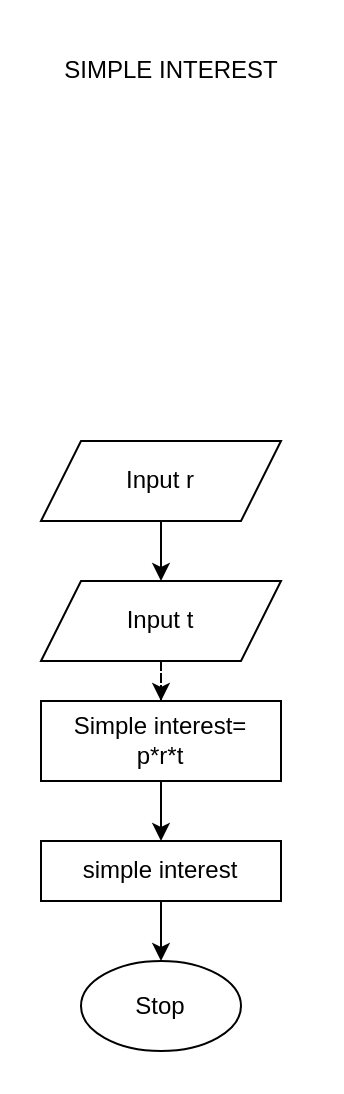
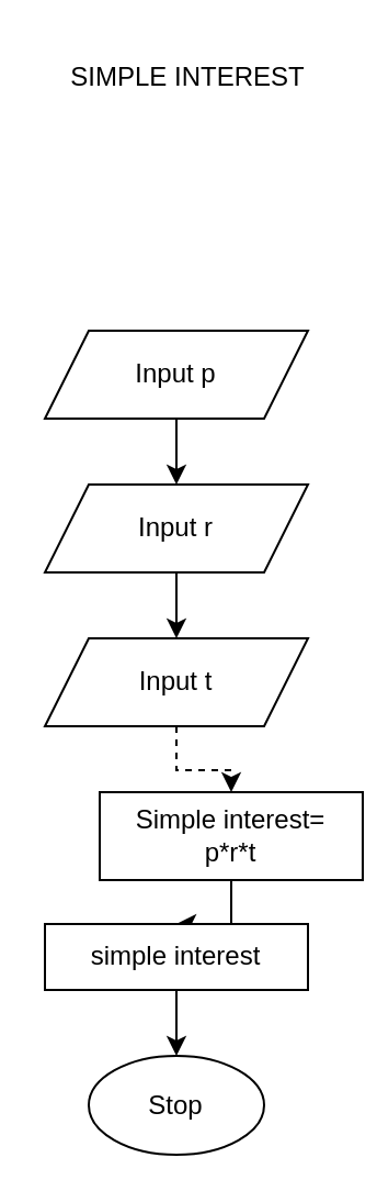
  <mxCell id="0" />
  <mxCell id="1" parent="0" />
+ <mxCell id="2" value="" style="edgeStyle=orthogonalEdgeStyle;rounded=0;orthogonalLoop=1;jettySize=auto;html=1;" edge="1" parent="1" source="3" target="5"><mxGeometry relative="1" as="geometry" /></mxCell>
+ <mxCell id="3" value="Input p" style="shape=parallelogram;perimeter=parallelogramPerimeter;whiteSpace=wrap;html=1;fixedSize=1;" vertex="1" parent="1"><mxGeometry x="20" y="150" width="120" height="40" as="geometry" /></mxCell>
  <mxCell id="4" value="" style="edgeStyle=orthogonalEdgeStyle;rounded=0;orthogonalLoop=1;jettySize=auto;html=1;" edge="1" parent="1" source="5" target="7"><mxGeometry relative="1" as="geometry" /></mxCell>
  <mxCell id="5" value="Input r" style="shape=parallelogram;perimeter=parallelogramPerimeter;whiteSpace=wrap;html=1;fixedSize=1;" vertex="1" parent="1"><mxGeometry x="20" y="220" width="120" height="40" as="geometry" /></mxCell>
  <mxCell id="6" value="" style="edgeStyle=orthogonalEdgeStyle;rounded=0;orthogonalLoop=1;jettySize=auto;html=1;dashed=1;" edge="1" parent="1" source="7" target="9"><mxGeometry relative="1" as="geometry" /></mxCell>
  <mxCell id="7" value="Input t" style="shape=parallelogram;perimeter=parallelogramPerimeter;whiteSpace=wrap;html=1;fixedSize=1;" vertex="1" parent="1"><mxGeometry x="20" y="290" width="120" height="40" as="geometry" /></mxCell>
  <mxCell id="8" value="" style="edgeStyle=orthogonalEdgeStyle;rounded=0;orthogonalLoop=1;jettySize=auto;html=1;" edge="1" parent="1" source="9" target="11"><mxGeometry relative="1" as="geometry" /></mxCell>
- <mxCell id="9" value="Simple interest=&lt;br&gt;p*r*t" style="whiteSpace=wrap;html=1;" vertex="1" parent="1"><mxGeometry x="20" y="350" width="120" height="40" as="geometry" /></mxCell>
+ <mxCell id="9" value="Simple interest=&lt;br&gt;p*r*t" style="whiteSpace=wrap;html=1;" vertex="1" parent="1"><mxGeometry x="45" y="360" width="120" height="40" as="geometry" /></mxCell>
  <mxCell id="10" value="" style="edgeStyle=orthogonalEdgeStyle;rounded=0;orthogonalLoop=1;jettySize=auto;html=1;" edge="1" parent="1" source="11" target="12"><mxGeometry relative="1" as="geometry" /></mxCell>
  <mxCell id="11" value="simple interest" style="whiteSpace=wrap;html=1;" vertex="1" parent="1"><mxGeometry x="20" y="420" width="120" height="30" as="geometry" /></mxCell>
  <mxCell id="12" value="Stop" style="ellipse;whiteSpace=wrap;html=1;" vertex="1" parent="1"><mxGeometry x="40" y="480" width="80" height="45" as="geometry" /></mxCell>
  <mxCell id="13" value="SIMPLE INTEREST" style="text;html=1;align=center;verticalAlign=middle;resizable=0;points=[];autosize=1;strokeColor=none;fillColor=none;" vertex="1" parent="1"><mxGeometry x="20" y="20" width="130" height="30" as="geometry" /></mxCell>
